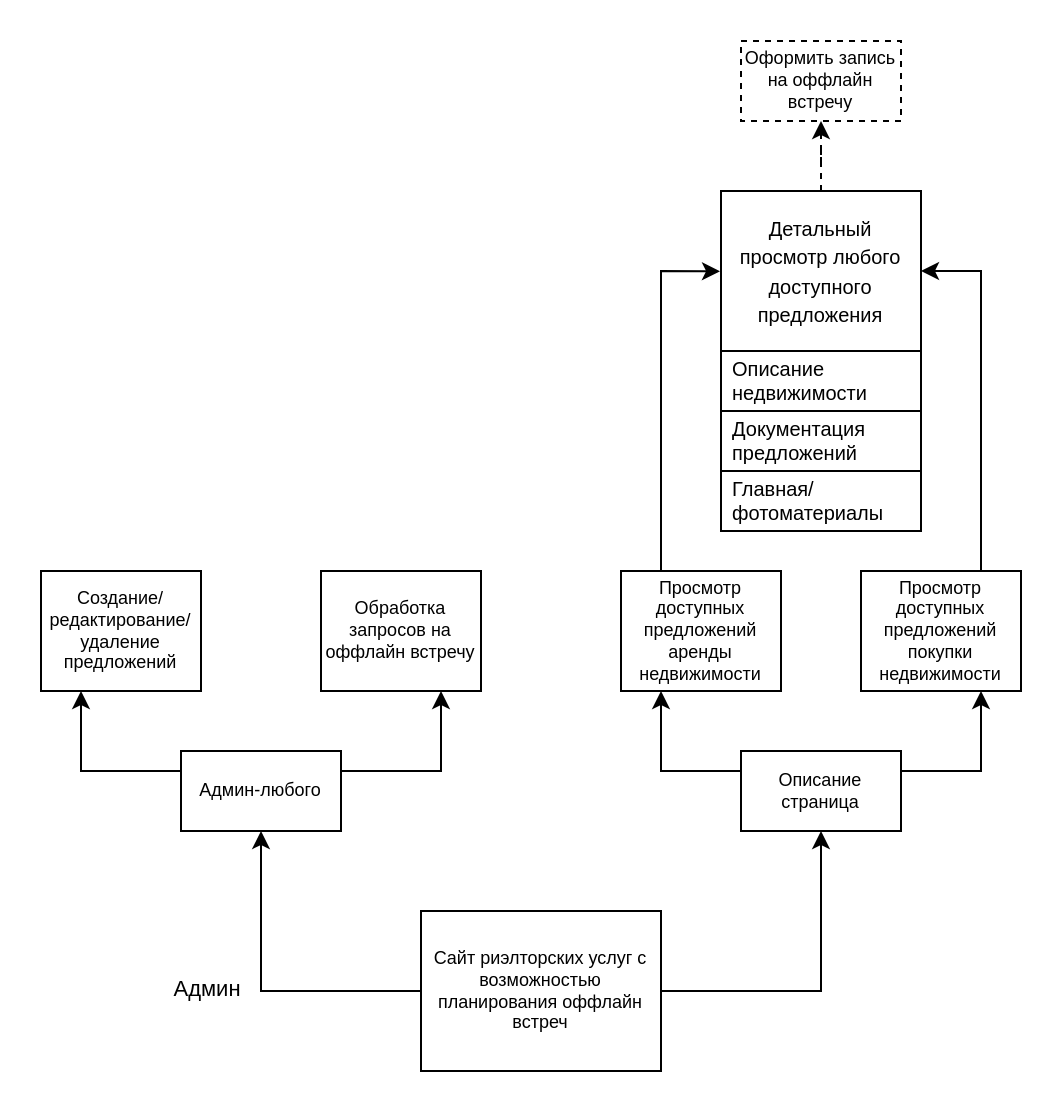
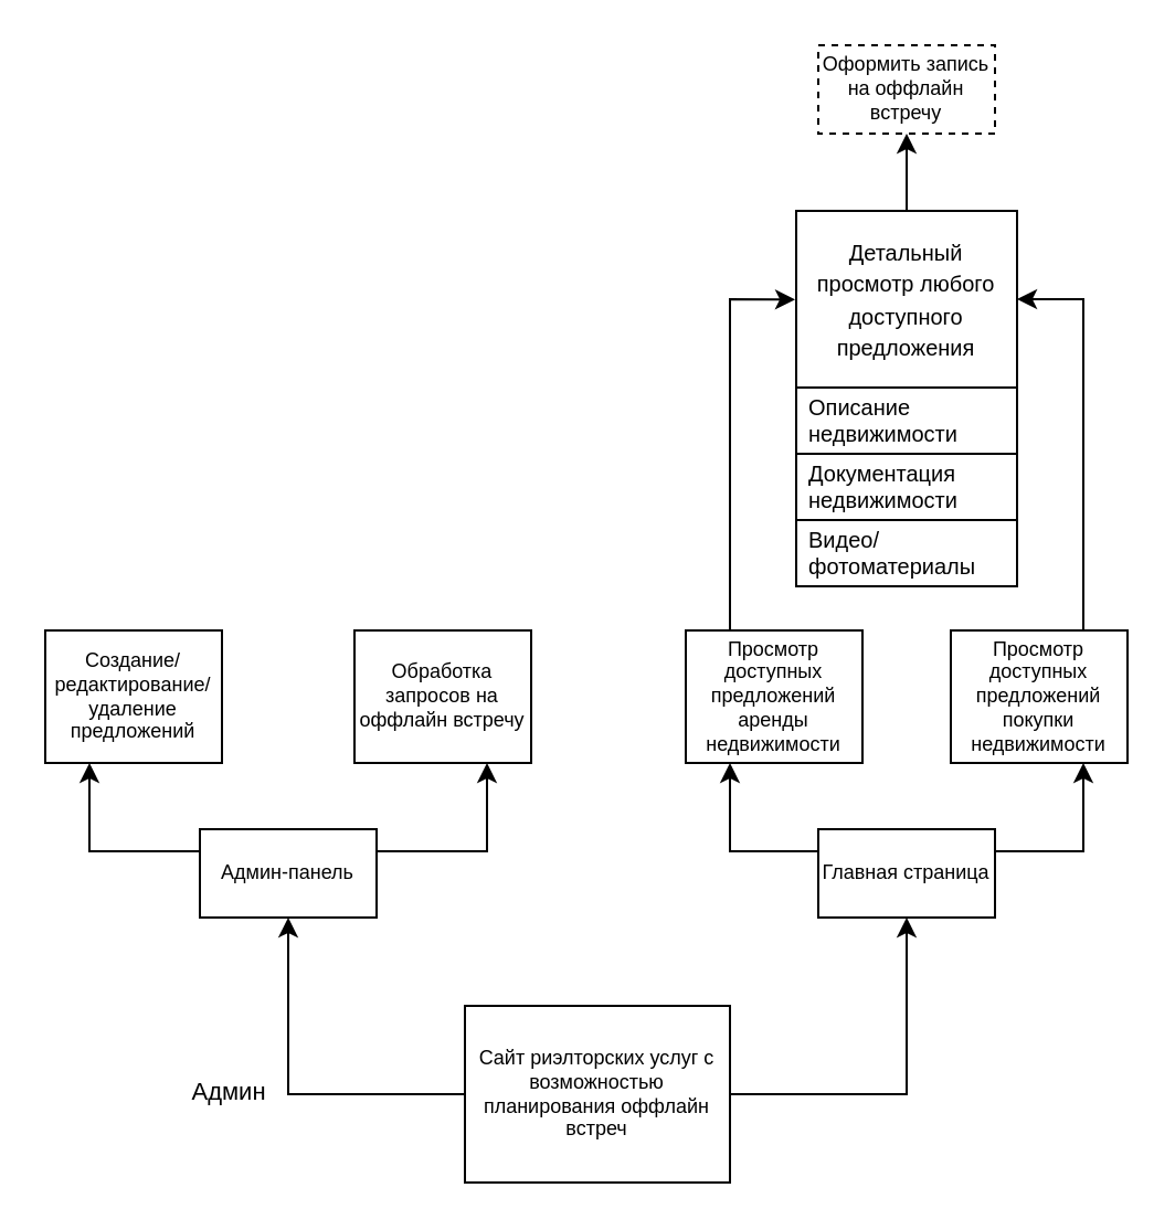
  <mxCell id="0" />
  <mxCell id="1" parent="0" />
  <mxCell id="2" value="Сайт риэлторских услуг с возможностью планирования оффлайн встреч" style="rounded=0;whiteSpace=wrap;html=1;fontSize=9;" parent="1" vertex="1"><mxGeometry x="210" y="455" width="120" height="80" as="geometry" /></mxCell>
  <mxCell id="3" value="" style="edgeStyle=orthogonalEdgeStyle;rounded=0;orthogonalLoop=1;jettySize=auto;html=1;exitX=1;exitY=0.5;exitDx=0;exitDy=0;" parent="1" source="4" target="5" edge="1"><mxGeometry relative="1" as="geometry"><Array as="points"><mxPoint x="450" y="385" /><mxPoint x="490" y="385" /></Array></mxGeometry></mxCell>
- <mxCell id="4" value="Описание страница" style="rounded=0;whiteSpace=wrap;html=1;fontSize=9;" parent="1" vertex="1"><mxGeometry x="370" y="375" width="80" height="40" as="geometry" /></mxCell>
+ <mxCell id="4" value="Главная страница" style="rounded=0;whiteSpace=wrap;html=1;fontSize=9;" parent="1" vertex="1"><mxGeometry x="370" y="375" width="80" height="40" as="geometry" /></mxCell>
  <mxCell id="5" value="Просмотр доступных предложений покупки недвижимости" style="rounded=0;whiteSpace=wrap;html=1;fontSize=9;" parent="1" vertex="1"><mxGeometry x="430" y="285" width="80" height="60" as="geometry" /></mxCell>
  <mxCell id="6" value="" style="endArrow=classic;html=1;rounded=0;exitX=1;exitY=0.5;exitDx=0;exitDy=0;" parent="1" edge="1" source="2"><mxGeometry relative="1" as="geometry"><mxPoint x="370" y="495" as="sourcePoint" /><mxPoint x="410" y="415" as="targetPoint" /><Array as="points"><mxPoint x="410" y="495" /></Array></mxGeometry></mxCell>
  <mxCell id="7" value="" style="edgeStyle=orthogonalEdgeStyle;rounded=0;orthogonalLoop=1;jettySize=auto;html=1;exitX=0;exitY=0.25;exitDx=0;exitDy=0;" parent="1" source="8" edge="1"><mxGeometry relative="1" as="geometry"><mxPoint x="40" y="345" as="targetPoint" /><Array as="points"><mxPoint x="40" y="385" /></Array></mxGeometry></mxCell>
- <mxCell id="8" value="Админ-любого" style="rounded=0;whiteSpace=wrap;html=1;fontSize=9;" parent="1" vertex="1"><mxGeometry x="90" y="375" width="80" height="40" as="geometry" /></mxCell>
+ <mxCell id="8" value="Админ-панель" style="rounded=0;whiteSpace=wrap;html=1;fontSize=9;" parent="1" vertex="1"><mxGeometry x="90" y="375" width="80" height="40" as="geometry" /></mxCell>
  <mxCell id="9" value="" style="endArrow=classic;html=1;rounded=0;exitX=0;exitY=0.5;exitDx=0;exitDy=0;" parent="1" source="2" edge="1"><mxGeometry relative="1" as="geometry"><mxPoint x="130" y="405" as="sourcePoint" /><mxPoint x="130" y="415" as="targetPoint" /><Array as="points"><mxPoint x="130" y="495" /><mxPoint x="130" y="455" /><mxPoint x="130" y="435" /></Array></mxGeometry></mxCell>
  <mxCell id="10" value="Админ" style="edgeLabel;html=1;align=center;verticalAlign=middle;resizable=0;points=[];" parent="9" vertex="1" connectable="0"><mxGeometry x="0.061" y="-3" relative="1" as="geometry"><mxPoint x="-31" y="3" as="offset" /></mxGeometry></mxCell>
  <mxCell id="11" value="Оформить запись на оффлайн встречу" style="rounded=0;whiteSpace=wrap;html=1;fontSize=9;dashed=1;" parent="1" vertex="1"><mxGeometry x="370" y="20" width="80" height="40" as="geometry" /></mxCell>
- <mxCell id="12" value="" style="edgeStyle=orthogonalEdgeStyle;rounded=0;orthogonalLoop=1;jettySize=auto;html=1;dashed=1;" parent="1" source="13" target="11" edge="1"><mxGeometry relative="1" as="geometry" /></mxCell>
+ <mxCell id="12" value="" style="edgeStyle=orthogonalEdgeStyle;rounded=0;orthogonalLoop=1;jettySize=auto;html=1;" parent="1" source="13" target="11" edge="1"><mxGeometry relative="1" as="geometry" /></mxCell>
  <mxCell id="13" value="&lt;font style=&quot;font-size: 10px;&quot;&gt;Детальный просмотр любого доступного предложения&lt;/font&gt;" style="swimlane;fontStyle=0;childLayout=stackLayout;horizontal=1;startSize=80;horizontalStack=0;resizeParent=1;resizeParentMax=0;resizeLast=0;collapsible=1;marginBottom=0;whiteSpace=wrap;html=1;" parent="1" vertex="1"><mxGeometry x="360" y="95" width="100" height="170" as="geometry" /></mxCell>
  <mxCell id="14" value="Описание недвижимости" style="text;strokeColor=default;fillColor=none;align=left;verticalAlign=middle;spacingLeft=4;spacingRight=4;overflow=hidden;points=[[0,0.5],[1,0.5]];portConstraint=eastwest;rotatable=0;whiteSpace=wrap;html=1;fontSize=10;" parent="13" vertex="1"><mxGeometry y="80" width="100" height="30" as="geometry" /></mxCell>
- <mxCell id="15" value="Документация предложений" style="text;strokeColor=default;fillColor=none;align=left;verticalAlign=middle;spacingLeft=4;spacingRight=4;overflow=hidden;points=[[0,0.5],[1,0.5]];portConstraint=eastwest;rotatable=0;whiteSpace=wrap;html=1;fontSize=10;" parent="13" vertex="1"><mxGeometry y="110" width="100" height="30" as="geometry" /></mxCell>
- <mxCell id="16" value="Главная/фотоматериалы" style="text;strokeColor=default;fillColor=none;align=left;verticalAlign=middle;spacingLeft=4;spacingRight=4;overflow=hidden;points=[[0,0.5],[1,0.5]];portConstraint=eastwest;rotatable=0;whiteSpace=wrap;html=1;fontSize=10;" parent="13" vertex="1"><mxGeometry y="140" width="100" height="30" as="geometry" /></mxCell>
+ <mxCell id="15" value="Документация недвижимости" style="text;strokeColor=default;fillColor=none;align=left;verticalAlign=middle;spacingLeft=4;spacingRight=4;overflow=hidden;points=[[0,0.5],[1,0.5]];portConstraint=eastwest;rotatable=0;whiteSpace=wrap;html=1;fontSize=10;" parent="13" vertex="1"><mxGeometry y="110" width="100" height="30" as="geometry" /></mxCell>
+ <mxCell id="16" value="Видео/фотоматериалы" style="text;strokeColor=default;fillColor=none;align=left;verticalAlign=middle;spacingLeft=4;spacingRight=4;overflow=hidden;points=[[0,0.5],[1,0.5]];portConstraint=eastwest;rotatable=0;whiteSpace=wrap;html=1;fontSize=10;" parent="13" vertex="1"><mxGeometry y="140" width="100" height="30" as="geometry" /></mxCell>
  <mxCell id="17" value="" style="edgeStyle=orthogonalEdgeStyle;rounded=0;orthogonalLoop=1;jettySize=auto;html=1;exitX=0;exitY=0.5;exitDx=0;exitDy=0;" parent="1" source="4" edge="1"><mxGeometry relative="1" as="geometry"><mxPoint x="290" y="335" as="sourcePoint" /><mxPoint x="330" y="345" as="targetPoint" /><Array as="points"><mxPoint x="370" y="385" /><mxPoint x="330" y="385" /></Array></mxGeometry></mxCell>
  <mxCell id="18" value="Просмотр доступных предложений аренды недвижимости" style="rounded=0;whiteSpace=wrap;html=1;fontSize=9;" parent="1" vertex="1"><mxGeometry x="310" y="285" width="80" height="60" as="geometry" /></mxCell>
  <mxCell id="19" value="" style="endArrow=classic;html=1;rounded=0;exitX=0.25;exitY=0;exitDx=0;exitDy=0;entryX=-0.005;entryY=0.236;entryDx=0;entryDy=0;entryPerimeter=0;" parent="1" target="13" edge="1"><mxGeometry width="50" height="50" relative="1" as="geometry"><mxPoint x="330" y="285" as="sourcePoint" /><mxPoint x="330" y="195" as="targetPoint" /><Array as="points"><mxPoint x="330" y="135" /></Array></mxGeometry></mxCell>
  <mxCell id="20" style="edgeStyle=orthogonalEdgeStyle;rounded=0;orthogonalLoop=1;jettySize=auto;html=1;" parent="1" source="5" edge="1"><mxGeometry relative="1" as="geometry"><mxPoint x="460" y="135" as="targetPoint" /><Array as="points"><mxPoint x="490" y="135" /><mxPoint x="460" y="135" /></Array></mxGeometry></mxCell>
  <mxCell id="21" value="" style="edgeStyle=orthogonalEdgeStyle;rounded=0;orthogonalLoop=1;jettySize=auto;html=1;exitX=1;exitY=0.25;exitDx=0;exitDy=0;" edge="1" parent="1" source="8"><mxGeometry relative="1" as="geometry"><mxPoint x="220" y="345" as="targetPoint" /><Array as="points"><mxPoint x="220" y="385" /></Array><mxPoint x="270" y="385" as="sourcePoint" /></mxGeometry></mxCell>
  <mxCell id="22" value="Создание/редактирование/удаление предложений" style="rounded=0;whiteSpace=wrap;html=1;fontSize=9;" vertex="1" parent="1"><mxGeometry x="20" y="285" width="80" height="60" as="geometry" /></mxCell>
  <mxCell id="23" value="Обработка запросов на оффлайн встречу" style="rounded=0;whiteSpace=wrap;html=1;fontSize=9;" vertex="1" parent="1"><mxGeometry x="160" y="285" width="80" height="60" as="geometry" /></mxCell>
